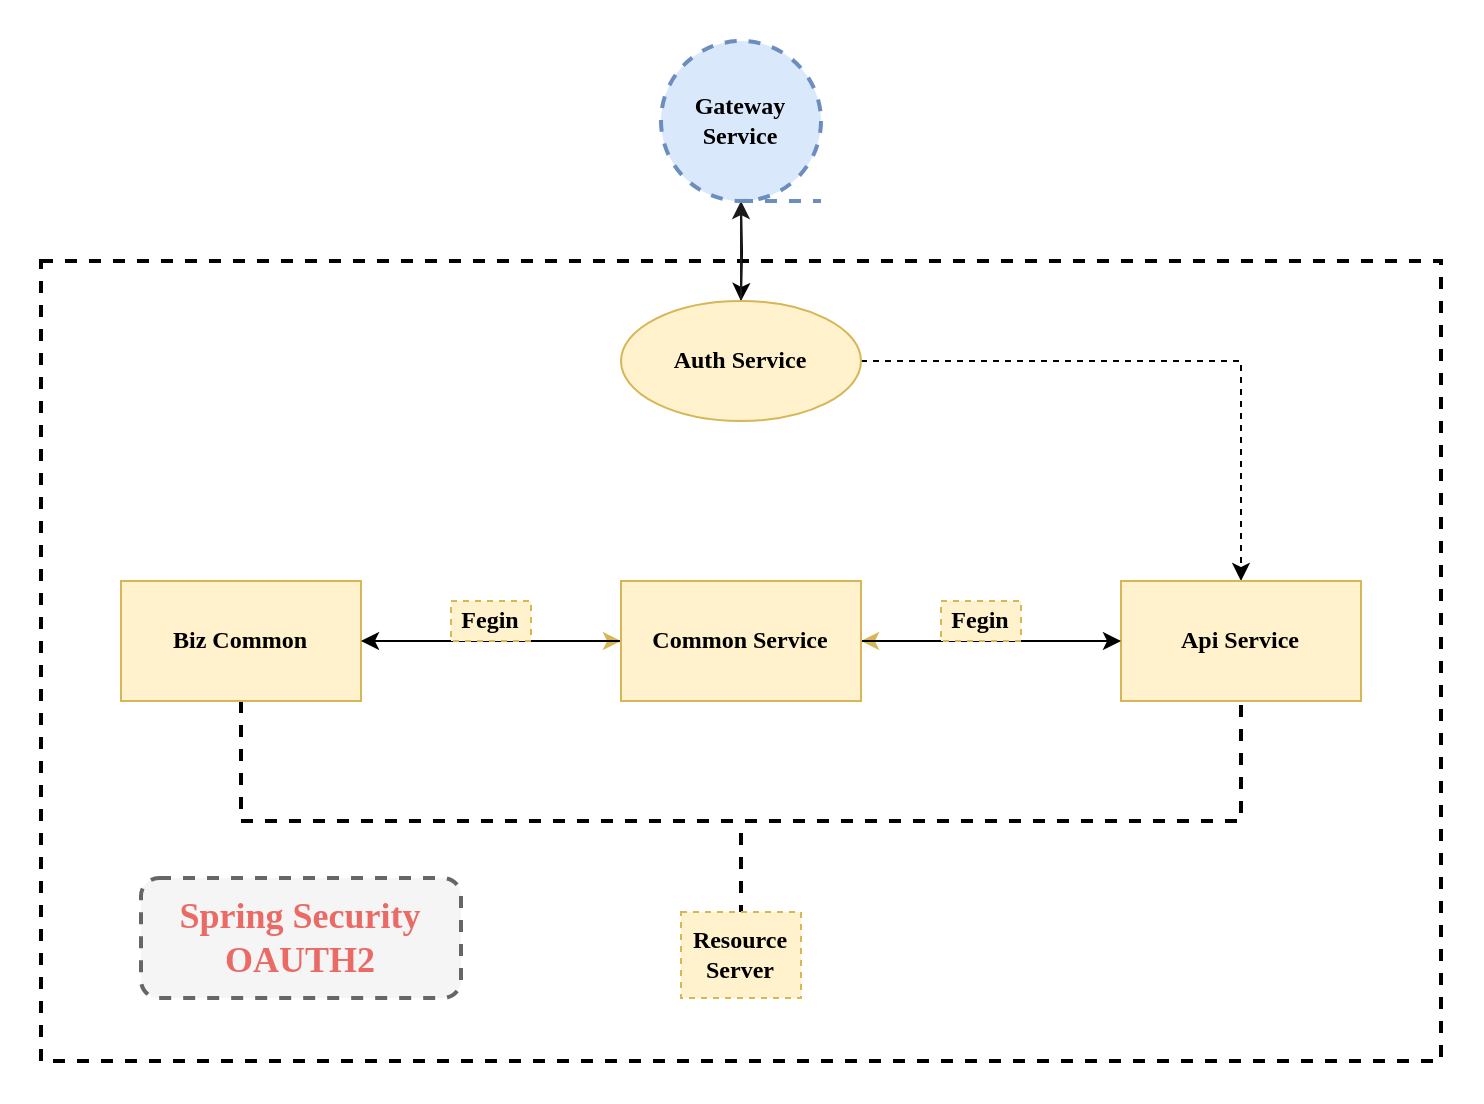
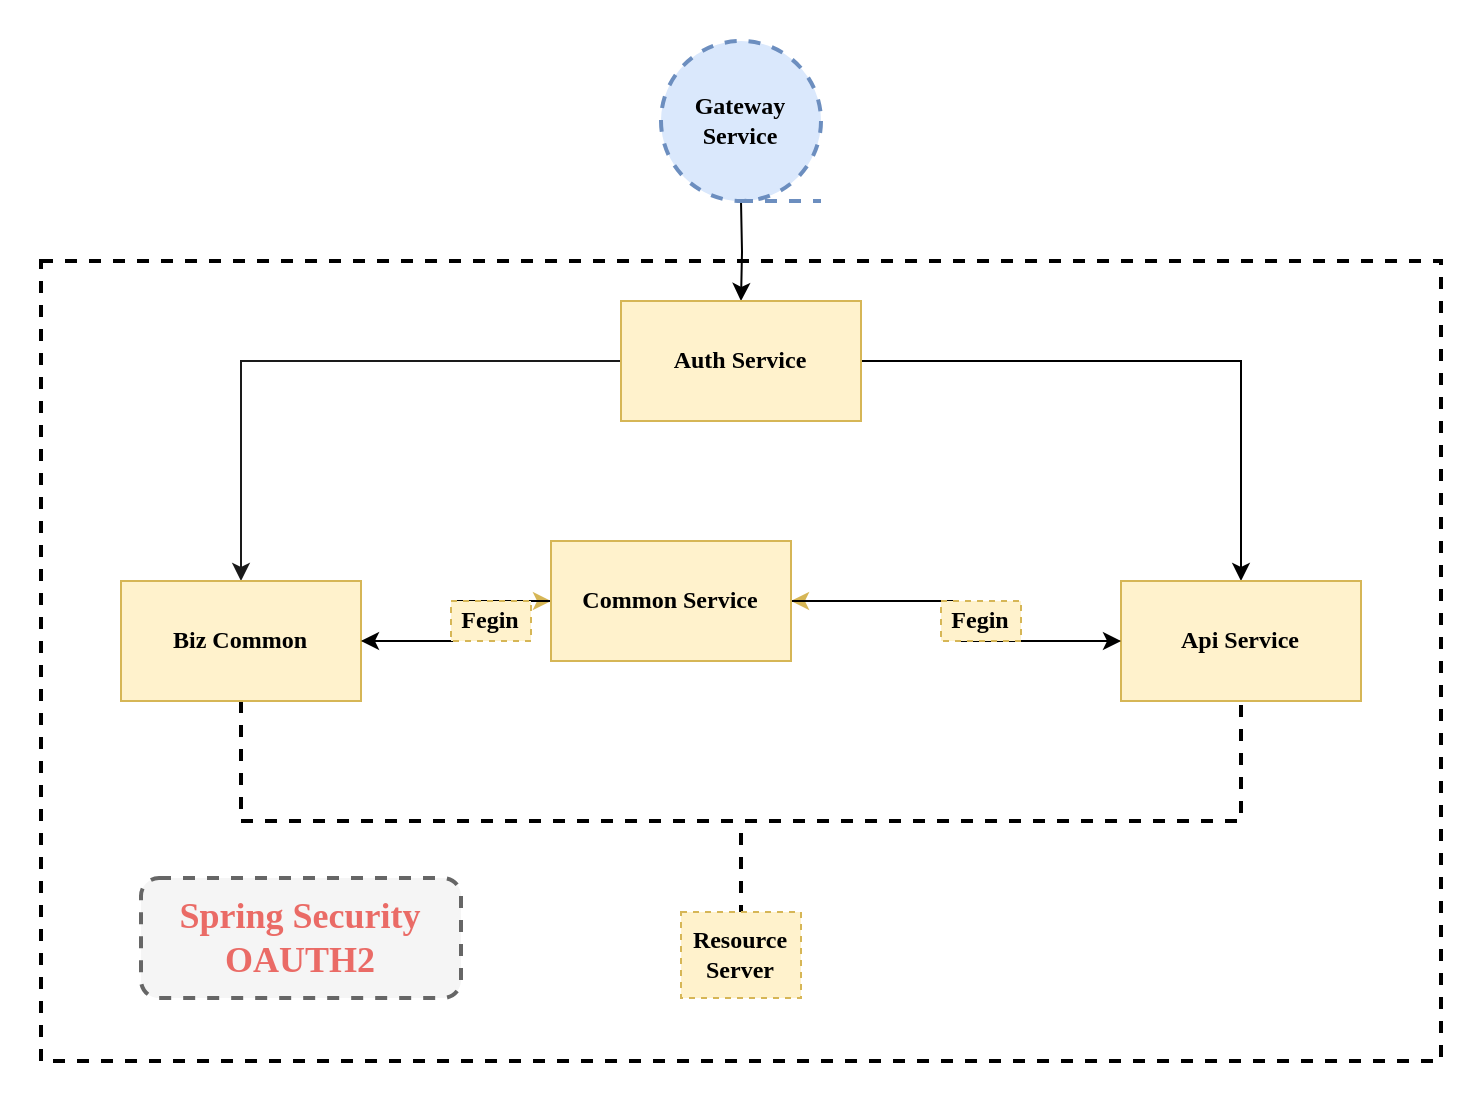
  <mxCell id="0" />
  <mxCell id="1" parent="0" />
  <mxCell id="2" value="" style="rounded=0;whiteSpace=wrap;html=1;shadow=0;dashed=1;strokeWidth=2;fillColor=none;fontFamily=Garamond;align=left;" vertex="1" parent="1"><mxGeometry x="20" y="130" width="700" height="400" as="geometry" /></mxCell>
  <mxCell id="3" value="" style="strokeWidth=2;html=1;shape=mxgraph.flowchart.annotation_2;align=left;pointerEvents=1;shadow=0;dashed=1;fontFamily=Garamond;direction=north;rotation=0;fontStyle=1;fillColor=#fff2cc;strokeColor=#000000;" vertex="1" parent="1"><mxGeometry x="120" y="350" width="500" height="120" as="geometry" /></mxCell>
  <mxCell id="4" value="" style="edgeStyle=orthogonalEdgeStyle;rounded=0;orthogonalLoop=1;jettySize=auto;html=1;fontStyle=1;fontFamily=Garamond;fillColor=#fff2cc;strokeColor=#000000;" edge="1" parent="1" target="7"><mxGeometry relative="1" as="geometry"><mxPoint x="370" y="100" as="sourcePoint" /></mxGeometry></mxCell>
- <mxCell id="5" value="" style="edgeStyle=orthogonalEdgeStyle;rounded=0;orthogonalLoop=1;jettySize=auto;html=1;fontStyle=1;fontFamily=Garamond;fillColor=#fff2cc;strokeColor=#1A1A1A;" edge="1" parent="1" source="7" target="20"><mxGeometry relative="1" as="geometry" /></mxCell>
- <mxCell id="6" value="" style="edgeStyle=orthogonalEdgeStyle;rounded=0;orthogonalLoop=1;jettySize=auto;html=1;fontStyle=1;fontFamily=Garamond;fillColor=#fff2cc;strokeColor=#000000;dashed=1;" edge="1" parent="1" source="7" target="9"><mxGeometry relative="1" as="geometry" /></mxCell>
- <mxCell id="7" value="&lt;span&gt;Auth Service&lt;/span&gt;" style="ellipse;whiteSpace=wrap;html=1;align=center;fontStyle=1;fontFamily=Garamond;fillColor=#fff2cc;strokeColor=#d6b656;" vertex="1" parent="1"><mxGeometry x="310" y="150" width="120" height="60" as="geometry" /></mxCell>
+ <mxCell id="5" value="" style="edgeStyle=orthogonalEdgeStyle;rounded=0;orthogonalLoop=1;jettySize=auto;html=1;fontStyle=1;fontFamily=Garamond;fillColor=#fff2cc;strokeColor=#1A1A1A;" edge="1" parent="1" source="7" target="11"><mxGeometry relative="1" as="geometry" /></mxCell>
+ <mxCell id="6" value="" style="edgeStyle=orthogonalEdgeStyle;rounded=0;orthogonalLoop=1;jettySize=auto;html=1;fontStyle=1;fontFamily=Garamond;fillColor=#fff2cc;strokeColor=#000000;" edge="1" parent="1" source="7" target="9"><mxGeometry relative="1" as="geometry" /></mxCell>
+ <mxCell id="7" value="&lt;span&gt;Auth Service&lt;/span&gt;" style="rounded=0;whiteSpace=wrap;html=1;align=center;fontStyle=1;fontFamily=Garamond;fillColor=#fff2cc;strokeColor=#d6b656;" vertex="1" parent="1"><mxGeometry x="310" y="150" width="120" height="60" as="geometry" /></mxCell>
  <mxCell id="8" value="" style="edgeStyle=orthogonalEdgeStyle;rounded=0;orthogonalLoop=1;jettySize=auto;html=1;fontFamily=Garamond;fontStyle=1;fillColor=#fff2cc;strokeColor=#d6b656;" edge="1" parent="1" source="9" target="14"><mxGeometry relative="1" as="geometry" /></mxCell>
  <mxCell id="9" value="Api Service" style="rounded=0;whiteSpace=wrap;html=1;align=center;fontStyle=1;fontFamily=Garamond;fillColor=#fff2cc;strokeColor=#d6b656;" vertex="1" parent="1"><mxGeometry x="560" y="290" width="120" height="60" as="geometry" /></mxCell>
  <mxCell id="10" value="" style="edgeStyle=orthogonalEdgeStyle;rounded=0;orthogonalLoop=1;jettySize=auto;html=1;fontFamily=Garamond;fontStyle=1;fillColor=#fff2cc;strokeColor=#d6b656;" edge="1" parent="1" source="11" target="14"><mxGeometry relative="1" as="geometry" /></mxCell>
  <mxCell id="11" value="Biz Common" style="rounded=0;whiteSpace=wrap;html=1;align=center;fontStyle=1;fontFamily=Garamond;fillColor=#fff2cc;strokeColor=#d6b656;" vertex="1" parent="1"><mxGeometry x="60" y="290" width="120" height="60" as="geometry" /></mxCell>
  <mxCell id="12" value="" style="edgeStyle=orthogonalEdgeStyle;rounded=0;orthogonalLoop=1;jettySize=auto;html=1;fontFamily=Garamond;fontStyle=1;fillColor=#fff2cc;strokeColor=#000000;" edge="1" parent="1" source="14" target="9"><mxGeometry relative="1" as="geometry" /></mxCell>
  <mxCell id="13" value="" style="edgeStyle=orthogonalEdgeStyle;rounded=0;orthogonalLoop=1;jettySize=auto;html=1;fontFamily=Garamond;fontStyle=1;fillColor=#fff2cc;strokeColor=#000000;" edge="1" parent="1" source="14" target="11"><mxGeometry relative="1" as="geometry" /></mxCell>
- <mxCell id="14" value="Common Service" style="rounded=0;whiteSpace=wrap;html=1;align=center;fontStyle=1;fontFamily=Garamond;fillColor=#fff2cc;strokeColor=#d6b656;" vertex="1" parent="1"><mxGeometry x="310" y="290" width="120" height="60" as="geometry" /></mxCell>
+ <mxCell id="14" value="Common Service" style="rounded=0;whiteSpace=wrap;html=1;align=center;fontStyle=1;fontFamily=Garamond;fillColor=#fff2cc;strokeColor=#d6b656;" vertex="1" parent="1"><mxGeometry x="275" y="270" width="120" height="60" as="geometry" /></mxCell>
  <mxCell id="15" value="Fegin" style="text;html=1;align=center;verticalAlign=middle;whiteSpace=wrap;rounded=0;shadow=0;dashed=1;fontFamily=Garamond;fontStyle=1;fillColor=#fff2cc;strokeColor=#d6b656;" vertex="1" parent="1"><mxGeometry x="470" y="300" width="40" height="20" as="geometry" /></mxCell>
  <mxCell id="16" value="Fegin" style="text;html=1;align=center;verticalAlign=middle;whiteSpace=wrap;rounded=0;shadow=0;dashed=1;fontFamily=Garamond;fontStyle=1;fillColor=#fff2cc;strokeColor=#d6b656;" vertex="1" parent="1"><mxGeometry x="225" y="300" width="40" height="20" as="geometry" /></mxCell>
  <mxCell id="17" style="edgeStyle=orthogonalEdgeStyle;rounded=0;orthogonalLoop=1;jettySize=auto;html=1;exitX=0;exitY=0.5;exitDx=0;exitDy=0;exitPerimeter=0;fontFamily=Garamond;fontStyle=1;fillColor=#fff2cc;strokeColor=#d6b656;" edge="1" parent="1" source="3" target="3"><mxGeometry relative="1" as="geometry" /></mxCell>
  <mxCell id="18" value="Resource Server&lt;br&gt;" style="text;html=1;align=center;verticalAlign=middle;whiteSpace=wrap;rounded=0;shadow=0;dashed=1;fontFamily=Garamond;fontStyle=1;fillColor=#fff2cc;strokeColor=#d6b656;" vertex="1" parent="1"><mxGeometry x="340" y="455.5" width="60" height="43" as="geometry" /></mxCell>
  <mxCell id="19" value="&lt;font size=&quot;1&quot; color=&quot;#ea6b66&quot;&gt;&lt;b style=&quot;font-size: 18px&quot;&gt;Spring Security OAUTH2&lt;/b&gt;&lt;/font&gt;" style="rounded=1;whiteSpace=wrap;html=1;shadow=0;dashed=1;strokeWidth=2;fontFamily=Garamond;align=center;fillColor=#f5f5f5;strokeColor=#666666;fontColor=#333333;" vertex="1" parent="1"><mxGeometry x="70" y="438.5" width="160" height="60" as="geometry" /></mxCell>
  <mxCell id="20" value="&lt;b style=&quot;white-space: normal&quot;&gt;Gateway Service&lt;/b&gt;" style="shape=tapeData;whiteSpace=wrap;html=1;perimeter=ellipsePerimeter;shadow=0;dashed=1;strokeColor=#6c8ebf;strokeWidth=2;fillColor=#dae8fc;fontFamily=Garamond;align=center;" vertex="1" parent="1"><mxGeometry x="330" y="20" width="80" height="80" as="geometry" /></mxCell>
